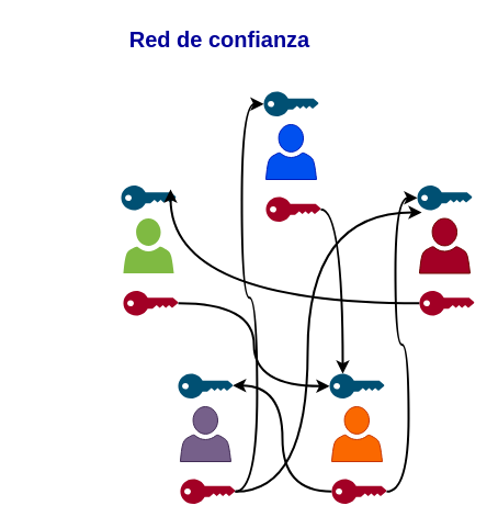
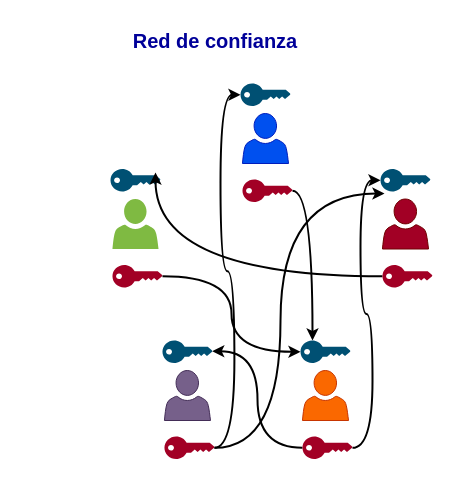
  <mxCell id="0" />
  <mxCell id="1" parent="0" />
  <mxCell id="2" value="&lt;div&gt;&lt;br&gt;&lt;/div&gt;&lt;div&gt;&lt;br&gt;&lt;/div&gt;" style="sketch=0;pointerEvents=1;shadow=0;dashed=0;html=1;strokeColor=none;labelPosition=center;verticalLabelPosition=bottom;verticalAlign=top;outlineConnect=0;align=center;shape=mxgraph.office.users.user;fillColor=#7FBA42;" parent="1" vertex="1"><mxGeometry x="111.97" y="198.5" width="46.063" height="50.0" as="geometry" /></mxCell>
  <mxCell id="3" value="" style="points=[[0,0.5,0],[0.24,0,0],[0.5,0.28,0],[0.995,0.475,0],[0.5,0.72,0],[0.24,1,0]];verticalLabelPosition=middle;sketch=0;html=1;verticalAlign=middle;aspect=fixed;align=left;pointerEvents=1;shape=mxgraph.cisco19.key;fillColor=#005073;strokeColor=none;labelPosition=right;" parent="1" vertex="1"><mxGeometry x="110" y="168.5" width="50" height="22.5" as="geometry" /></mxCell>
  <mxCell id="4" value="" style="edgeStyle=orthogonalEdgeStyle;rounded=0;orthogonalLoop=1;jettySize=auto;html=1;strokeWidth=2;curved=1;entryX=0;entryY=0.5;entryDx=0;entryDy=0;entryPerimeter=0;" edge="1" parent="1" source="5" target="21"><mxGeometry relative="1" as="geometry"><mxPoint x="230" y="276" as="targetPoint" /></mxGeometry></mxCell>
  <mxCell id="5" value="" style="points=[[0,0.5,0],[0.24,0,0],[0.5,0.28,0],[0.995,0.475,0],[0.5,0.72,0],[0.24,1,0]];verticalLabelPosition=middle;sketch=0;html=1;verticalAlign=middle;aspect=fixed;align=left;pointerEvents=1;shape=mxgraph.cisco19.key;fillColor=#a20025;strokeColor=#6F0000;labelPosition=right;fontColor=#ffffff;" parent="1" vertex="1"><mxGeometry x="111.97" y="264.5" width="50" height="22.5" as="geometry" /></mxCell>
- <mxCell id="6" value="&lt;font style=&quot;font-size: 20px;&quot;&gt;&lt;b&gt;Red de confianza&lt;/b&gt;&lt;/font&gt;" style="text;strokeColor=none;align=center;fillColor=none;html=1;verticalAlign=middle;whiteSpace=wrap;rounded=0;fontColor=#000099;" parent="1" vertex="1"><mxGeometry x="20" y="20" width="360" height="30" as="geometry" /></mxCell>
+ <mxCell id="6" value="&lt;font style=&quot;font-size: 20px;&quot;&gt;&lt;b&gt;Red de confianza&lt;/b&gt;&lt;/font&gt;" style="text;strokeColor=none;align=center;fillColor=none;html=1;verticalAlign=middle;whiteSpace=wrap;rounded=0;fontColor=#000099;" parent="1" vertex="1"><mxGeometry x="35" y="25" width="360" height="30" as="geometry" /></mxCell>
  <mxCell id="7" value="&lt;div&gt;&lt;br&gt;&lt;/div&gt;&lt;div&gt;&lt;br&gt;&lt;/div&gt;" style="sketch=0;pointerEvents=1;shadow=0;dashed=0;html=1;strokeColor=#001DBC;labelPosition=center;verticalLabelPosition=bottom;verticalAlign=top;outlineConnect=0;align=center;shape=mxgraph.office.users.user;fillColor=#0050ef;fontColor=#ffffff;" vertex="1" parent="1"><mxGeometry x="241.97" y="113" width="46.063" height="50.0" as="geometry" /></mxCell>
  <mxCell id="8" value="" style="points=[[0,0.5,0],[0.24,0,0],[0.5,0.28,0],[0.995,0.475,0],[0.5,0.72,0],[0.24,1,0]];verticalLabelPosition=middle;sketch=0;html=1;verticalAlign=middle;aspect=fixed;align=left;pointerEvents=1;shape=mxgraph.cisco19.key;fillColor=#005073;strokeColor=none;labelPosition=right;" vertex="1" parent="1"><mxGeometry x="240" y="83" width="50" height="22.5" as="geometry" /></mxCell>
  <mxCell id="9" value="" style="edgeStyle=orthogonalEdgeStyle;rounded=0;orthogonalLoop=1;jettySize=auto;html=1;curved=1;strokeWidth=2;entryX=0.24;entryY=0;entryDx=0;entryDy=0;entryPerimeter=0;" edge="1" parent="1" source="10" target="21"><mxGeometry relative="1" as="geometry"><mxPoint x="266.97" y="229.75" as="targetPoint" /></mxGeometry></mxCell>
  <mxCell id="10" value="" style="points=[[0,0.5,0],[0.24,0,0],[0.5,0.28,0],[0.995,0.475,0],[0.5,0.72,0],[0.24,1,0]];verticalLabelPosition=middle;sketch=0;html=1;verticalAlign=middle;aspect=fixed;align=left;pointerEvents=1;shape=mxgraph.cisco19.key;fillColor=#a20025;strokeColor=#6F0000;labelPosition=right;fontColor=#ffffff;" vertex="1" parent="1"><mxGeometry x="241.97" y="179" width="50" height="22.5" as="geometry" /></mxCell>
  <mxCell id="11" value="&lt;div&gt;&lt;br&gt;&lt;/div&gt;&lt;div&gt;&lt;br&gt;&lt;/div&gt;" style="sketch=0;pointerEvents=1;shadow=0;dashed=0;html=1;strokeColor=#6F0000;labelPosition=center;verticalLabelPosition=bottom;verticalAlign=top;outlineConnect=0;align=center;shape=mxgraph.office.users.user;fillColor=#a20025;fontColor=#ffffff;" vertex="1" parent="1"><mxGeometry x="381.97" y="198.5" width="46.063" height="50.0" as="geometry" /></mxCell>
  <mxCell id="12" value="" style="points=[[0,0.5,0],[0.24,0,0],[0.5,0.28,0],[0.995,0.475,0],[0.5,0.72,0],[0.24,1,0]];verticalLabelPosition=middle;sketch=0;html=1;verticalAlign=middle;aspect=fixed;align=left;pointerEvents=1;shape=mxgraph.cisco19.key;fillColor=#005073;strokeColor=none;labelPosition=right;" vertex="1" parent="1"><mxGeometry x="380" y="168.5" width="50" height="22.5" as="geometry" /></mxCell>
  <mxCell id="13" value="" style="edgeStyle=orthogonalEdgeStyle;rounded=0;orthogonalLoop=1;jettySize=auto;html=1;curved=1;strokeWidth=2;entryX=0.9;entryY=0.156;entryDx=0;entryDy=0;entryPerimeter=0;" edge="1" parent="1" source="14" target="3"><mxGeometry relative="1" as="geometry"><mxPoint x="301.97" y="275.75" as="targetPoint" /></mxGeometry></mxCell>
  <mxCell id="14" value="" style="points=[[0,0.5,0],[0.24,0,0],[0.5,0.28,0],[0.995,0.475,0],[0.5,0.72,0],[0.24,1,0]];verticalLabelPosition=middle;sketch=0;html=1;verticalAlign=middle;aspect=fixed;align=left;pointerEvents=1;shape=mxgraph.cisco19.key;fillColor=#a20025;strokeColor=#6F0000;labelPosition=right;fontColor=#ffffff;" vertex="1" parent="1"><mxGeometry x="381.97" y="264.5" width="50" height="22.5" as="geometry" /></mxCell>
  <mxCell id="15" value="&lt;div&gt;&lt;br&gt;&lt;/div&gt;&lt;div&gt;&lt;br&gt;&lt;/div&gt;" style="sketch=0;pointerEvents=1;shadow=0;dashed=0;html=1;strokeColor=#432D57;labelPosition=center;verticalLabelPosition=bottom;verticalAlign=top;outlineConnect=0;align=center;shape=mxgraph.office.users.user;fillColor=#76608a;fontColor=#ffffff;" vertex="1" parent="1"><mxGeometry x="163.94" y="370" width="46.063" height="50.0" as="geometry" /></mxCell>
  <mxCell id="16" value="" style="points=[[0,0.5,0],[0.24,0,0],[0.5,0.28,0],[0.995,0.475,0],[0.5,0.72,0],[0.24,1,0]];verticalLabelPosition=middle;sketch=0;html=1;verticalAlign=middle;aspect=fixed;align=left;pointerEvents=1;shape=mxgraph.cisco19.key;fillColor=#005073;strokeColor=none;labelPosition=right;" vertex="1" parent="1"><mxGeometry x="161.97" y="340" width="50" height="22.5" as="geometry" /></mxCell>
  <mxCell id="17" value="" style="edgeStyle=orthogonalEdgeStyle;rounded=0;orthogonalLoop=1;jettySize=auto;html=1;entryX=0.08;entryY=1.089;entryDx=0;entryDy=0;entryPerimeter=0;curved=1;strokeWidth=2;" edge="1" parent="1" source="19" target="12"><mxGeometry relative="1" as="geometry"><Array as="points"><mxPoint x="280" y="447" /><mxPoint x="280" y="193" /></Array></mxGeometry></mxCell>
  <mxCell id="18" value="" style="edgeStyle=orthogonalEdgeStyle;rounded=0;orthogonalLoop=1;jettySize=auto;html=1;curved=1;entryX=0;entryY=0.5;entryDx=0;entryDy=0;entryPerimeter=0;strokeWidth=2;" edge="1" parent="1" source="19" target="8"><mxGeometry relative="1" as="geometry" /></mxCell>
  <mxCell id="19" value="" style="points=[[0,0.5,0],[0.24,0,0],[0.5,0.28,0],[0.995,0.475,0],[0.5,0.72,0],[0.24,1,0]];verticalLabelPosition=middle;sketch=0;html=1;verticalAlign=middle;aspect=fixed;align=left;pointerEvents=1;shape=mxgraph.cisco19.key;fillColor=#a20025;strokeColor=#6F0000;labelPosition=right;fontColor=#ffffff;" vertex="1" parent="1"><mxGeometry x="163.94" y="436" width="50" height="22.5" as="geometry" /></mxCell>
  <mxCell id="20" value="&lt;div&gt;&lt;br&gt;&lt;/div&gt;&lt;div&gt;&lt;br&gt;&lt;/div&gt;" style="sketch=0;pointerEvents=1;shadow=0;dashed=0;html=1;strokeColor=#C73500;labelPosition=center;verticalLabelPosition=bottom;verticalAlign=top;outlineConnect=0;align=center;shape=mxgraph.office.users.user;fillColor=#fa6800;fontColor=#000000;" vertex="1" parent="1"><mxGeometry x="301.97" y="370" width="46.063" height="50.0" as="geometry" /></mxCell>
  <mxCell id="21" value="" style="points=[[0,0.5,0],[0.24,0,0],[0.5,0.28,0],[0.995,0.475,0],[0.5,0.72,0],[0.24,1,0]];verticalLabelPosition=middle;sketch=0;html=1;verticalAlign=middle;aspect=fixed;align=left;pointerEvents=1;shape=mxgraph.cisco19.key;fillColor=#005073;strokeColor=none;labelPosition=right;" vertex="1" parent="1"><mxGeometry x="300" y="340" width="50" height="22.5" as="geometry" /></mxCell>
  <mxCell id="22" value="" style="edgeStyle=orthogonalEdgeStyle;rounded=0;orthogonalLoop=1;jettySize=auto;html=1;curved=1;strokeWidth=2;entryX=0.995;entryY=0.475;entryDx=0;entryDy=0;entryPerimeter=0;" edge="1" parent="1" source="24" target="16"><mxGeometry relative="1" as="geometry" /></mxCell>
  <mxCell id="23" value="" style="edgeStyle=orthogonalEdgeStyle;rounded=0;orthogonalLoop=1;jettySize=auto;html=1;strokeWidth=2;curved=1;entryX=0;entryY=0.5;entryDx=0;entryDy=0;entryPerimeter=0;" edge="1" parent="1" source="24" target="12"><mxGeometry relative="1" as="geometry"><mxPoint x="396.97" y="447.3" as="targetPoint" /></mxGeometry></mxCell>
  <mxCell id="24" value="" style="points=[[0,0.5,0],[0.24,0,0],[0.5,0.28,0],[0.995,0.475,0],[0.5,0.72,0],[0.24,1,0]];verticalLabelPosition=middle;sketch=0;html=1;verticalAlign=middle;aspect=fixed;align=left;pointerEvents=1;shape=mxgraph.cisco19.key;fillColor=#a20025;strokeColor=#6F0000;labelPosition=right;fontColor=#ffffff;" vertex="1" parent="1"><mxGeometry x="301.97" y="436" width="50" height="22.5" as="geometry" /></mxCell>
